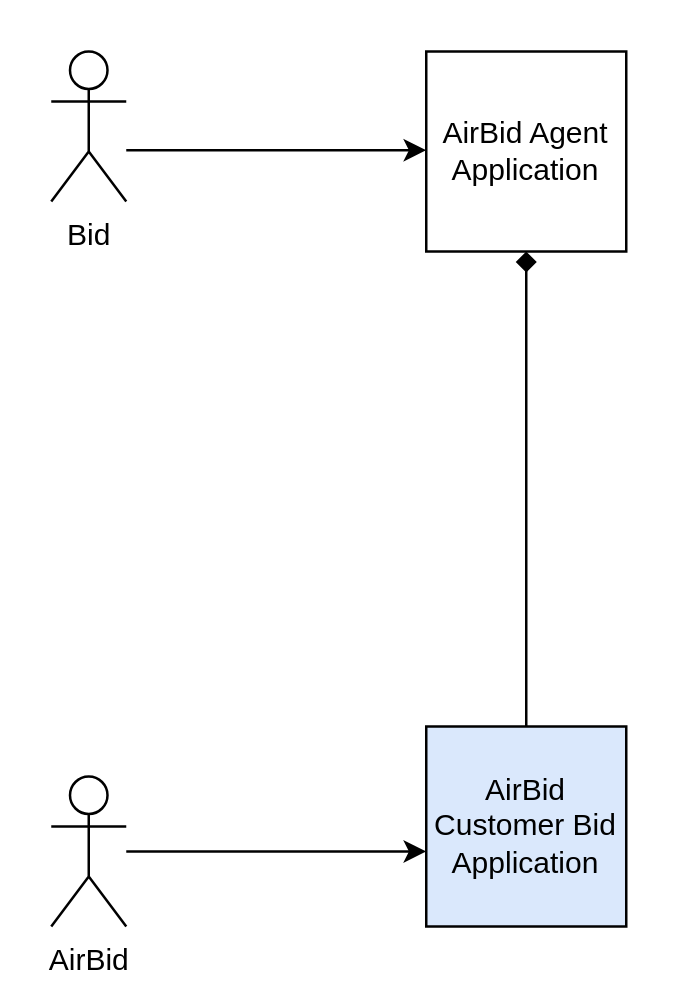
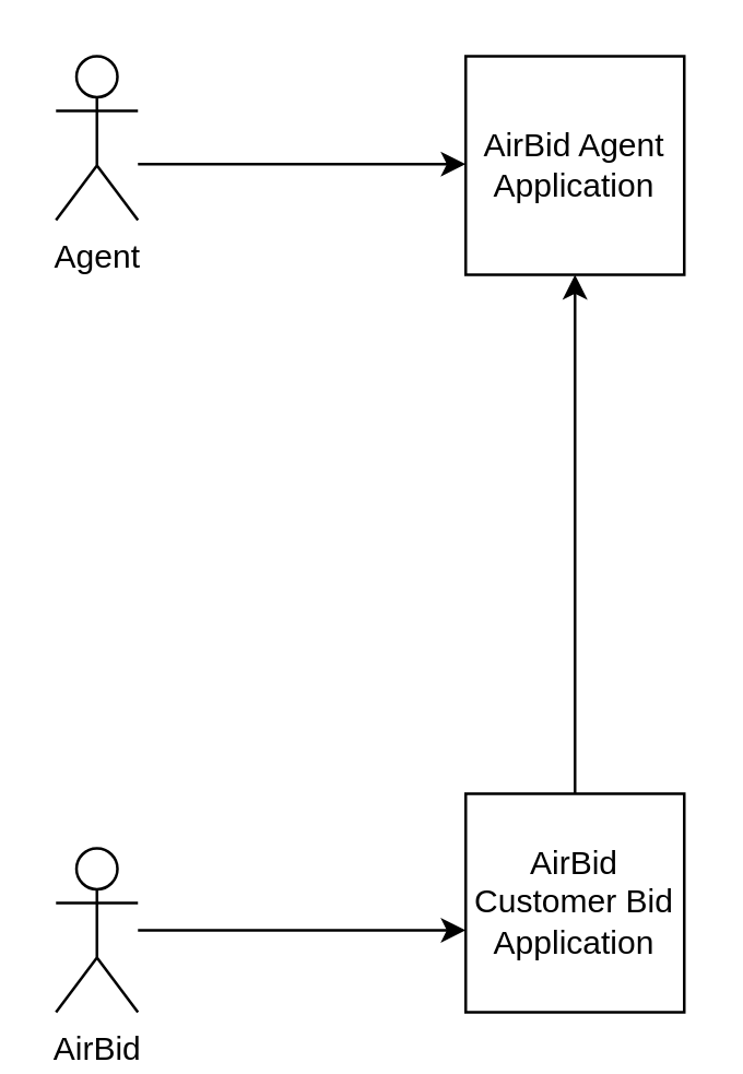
  <mxCell id="0" />
  <mxCell id="1" parent="0" />
  <mxCell id="2" value="AirBid Agent Application" style="whiteSpace=wrap;html=1;aspect=fixed;" vertex="1" parent="1"><mxGeometry x="170" y="20" width="80" height="80" as="geometry" /></mxCell>
- <mxCell id="3" value="Bid" style="shape=umlActor;verticalLabelPosition=bottom;verticalAlign=top;html=1;outlineConnect=0;" vertex="1" parent="1"><mxGeometry x="20" y="20" width="30" height="60" as="geometry" /></mxCell>
- <mxCell id="4" style="edgeStyle=orthogonalEdgeStyle;rounded=0;orthogonalLoop=1;jettySize=auto;html=1;entryX=0.5;entryY=1;entryDx=0;entryDy=0;endArrow=diamond;" edge="1" parent="1" source="5" target="2"><mxGeometry relative="1" as="geometry" /></mxCell>
- <mxCell id="5" value="AirBid Customer Bid Application" style="whiteSpace=wrap;html=1;aspect=fixed;fillColor=#dae8fc;" vertex="1" parent="1"><mxGeometry x="170" y="290" width="80" height="80" as="geometry" /></mxCell>
+ <mxCell id="3" value="Agent" style="shape=umlActor;verticalLabelPosition=bottom;verticalAlign=top;html=1;outlineConnect=0;" vertex="1" parent="1"><mxGeometry x="20" y="20" width="30" height="60" as="geometry" /></mxCell>
+ <mxCell id="4" style="edgeStyle=orthogonalEdgeStyle;rounded=0;orthogonalLoop=1;jettySize=auto;html=1;entryX=0.5;entryY=1;entryDx=0;entryDy=0;" edge="1" parent="1" source="5" target="2"><mxGeometry relative="1" as="geometry" /></mxCell>
+ <mxCell id="5" value="AirBid Customer Bid Application" style="whiteSpace=wrap;html=1;aspect=fixed;" vertex="1" parent="1"><mxGeometry x="170" y="290" width="80" height="80" as="geometry" /></mxCell>
  <mxCell id="6" style="edgeStyle=orthogonalEdgeStyle;rounded=0;orthogonalLoop=1;jettySize=auto;html=1;" edge="1" parent="1" source="7"><mxGeometry relative="1" as="geometry"><mxPoint x="170" y="340" as="targetPoint" /></mxGeometry></mxCell>
  <mxCell id="7" value="AirBid" style="shape=umlActor;verticalLabelPosition=bottom;verticalAlign=top;html=1;outlineConnect=0;" vertex="1" parent="1"><mxGeometry x="20" y="310" width="30" height="60" as="geometry" /></mxCell>
  <mxCell id="8" style="edgeStyle=orthogonalEdgeStyle;rounded=0;orthogonalLoop=1;jettySize=auto;html=1;" edge="1" parent="1"><mxGeometry relative="1" as="geometry"><mxPoint x="170" y="59.5" as="targetPoint" /><mxPoint x="50" y="59.5" as="sourcePoint" /></mxGeometry></mxCell>
